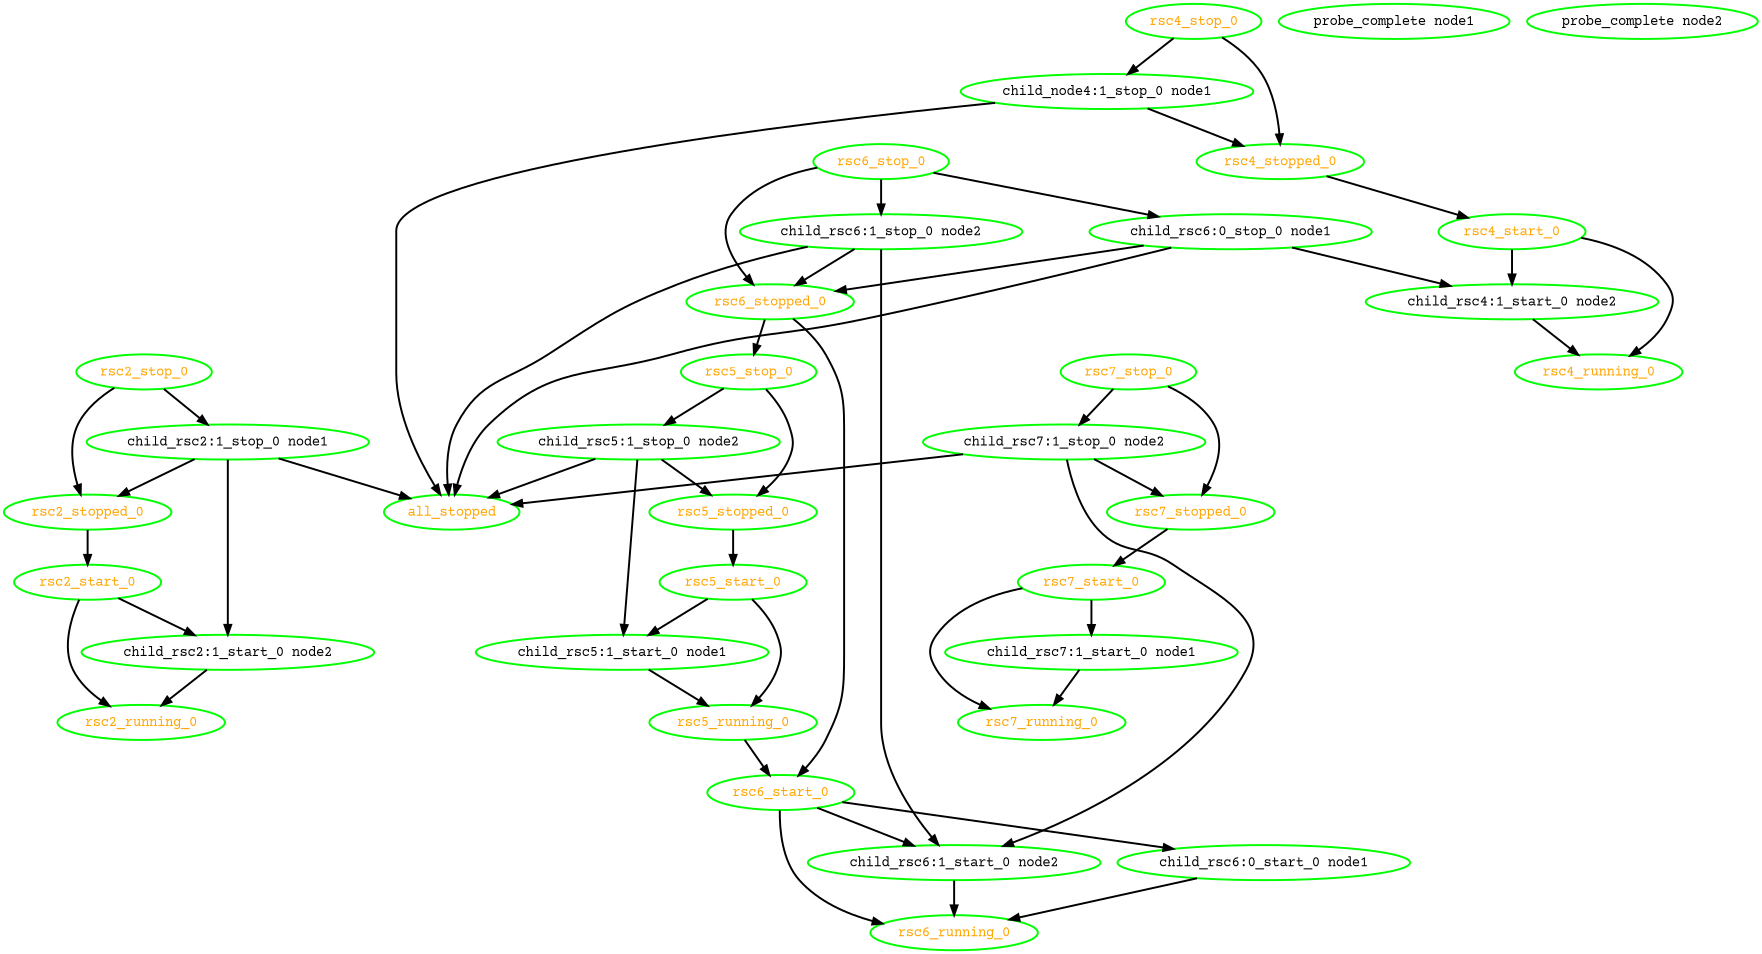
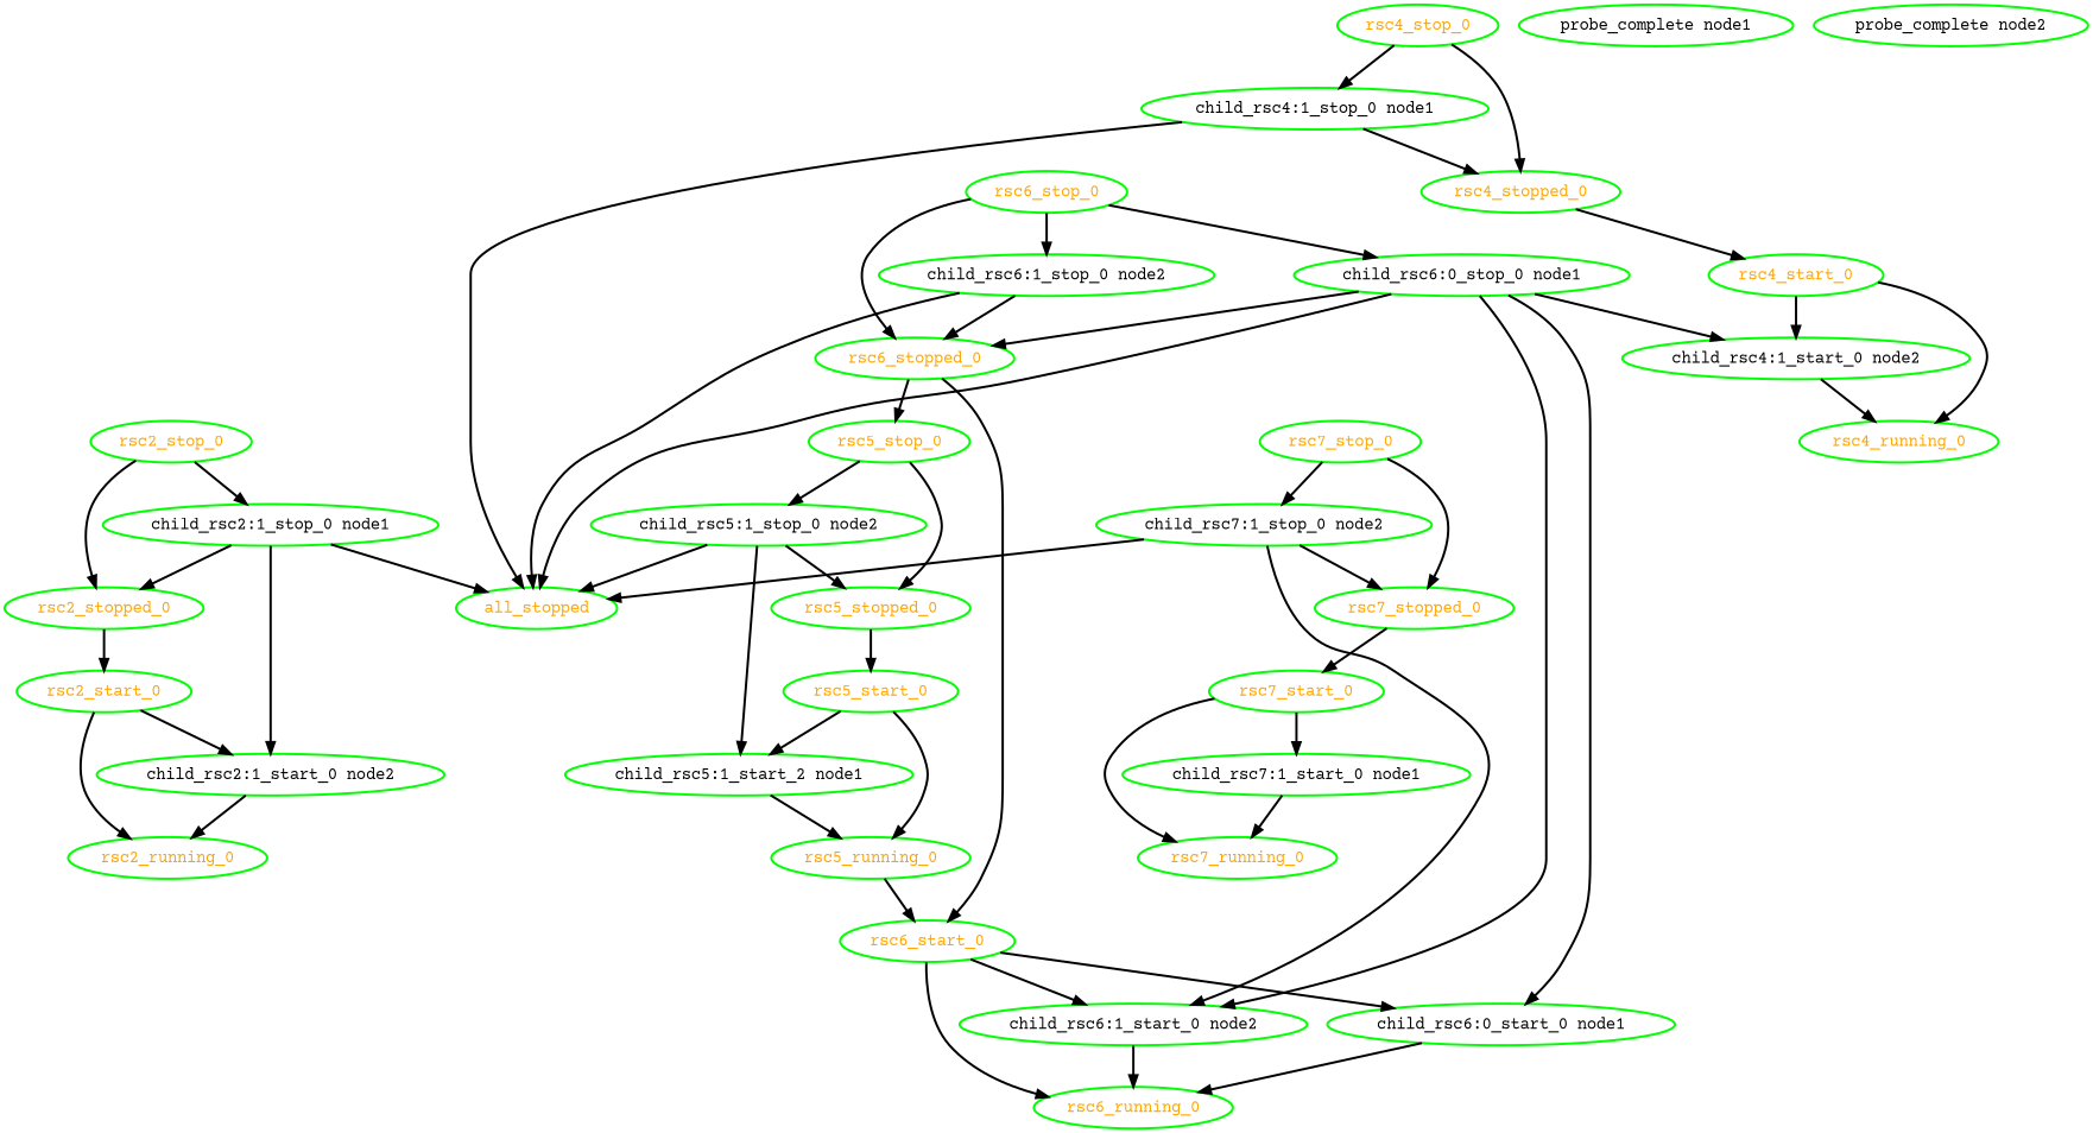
  digraph {
    fontname="Courier Prime"
    node [color=green fontcolor=orange fontname="Courier Prime" style=bold]
    edge [fontname="Courier Prime" style=bold]
    "child_rsc2:1_start_0 node2" [fontcolor=black]
    rsc2_running_0
    "child_rsc2:1_stop_0 node1" [fontcolor=black]
    all_stopped
    rsc2_stopped_0
    rsc2_start_0
    "child_rsc4:1_start_0 node2" [fontcolor=black]
    rsc4_running_0
-   "child_rsc4:1_stop_0 node1" [fontcolor=black label="child_node4:1_stop_0 node1"]
+   "child_rsc4:1_stop_0 node1" [fontcolor=black]
    rsc4_stopped_0
    rsc4_start_0
-   "child_rsc5:1_start_0 node1" [fontcolor=black]
+   "child_rsc5:1_start_0 node1" [fontcolor=black label="child_rsc5:1_start_2 node1"]
    rsc5_running_0
    rsc6_start_0
    "child_rsc6:0_start_0 node1" [fontcolor=black]
    rsc6_running_0
    "child_rsc6:1_start_0 node2" [fontcolor=black]
    "child_rsc5:1_stop_0 node2" [fontcolor=black]
    rsc5_stopped_0
    rsc5_start_0
    "child_rsc6:0_stop_0 node1" [fontcolor=black]
    rsc6_stopped_0
    rsc5_stop_0
    "child_rsc6:1_stop_0 node2" [fontcolor=black]
    "child_rsc7:1_start_0 node1" [fontcolor=black]
    rsc7_running_0
    "child_rsc7:1_stop_0 node2" [fontcolor=black]
    rsc7_stopped_0
    rsc7_start_0
    "probe_complete node1" [fontcolor=black]
    "probe_complete node2" [fontcolor=black]
    rsc2_stop_0
    rsc4_stop_0
    rsc6_stop_0
    rsc7_stop_0
    "child_rsc2:1_start_0 node2" -> rsc2_running_0
    "child_rsc2:1_stop_0 node1" -> "child_rsc2:1_start_0 node2"
    "child_rsc2:1_stop_0 node1" -> all_stopped
    "child_rsc2:1_stop_0 node1" -> rsc2_stopped_0
    rsc2_stopped_0 -> rsc2_start_0
    rsc2_start_0 -> "child_rsc2:1_start_0 node2"
    rsc2_start_0 -> rsc2_running_0
    "child_rsc4:1_start_0 node2" -> rsc4_running_0
    "child_rsc4:1_stop_0 node1" -> all_stopped
    "child_rsc4:1_stop_0 node1" -> rsc4_stopped_0
    rsc4_stopped_0 -> rsc4_start_0
    rsc4_start_0 -> "child_rsc4:1_start_0 node2"
    rsc4_start_0 -> rsc4_running_0
    "child_rsc5:1_start_0 node1" -> rsc5_running_0
    rsc5_running_0 -> rsc6_start_0
    rsc6_start_0 -> "child_rsc6:0_start_0 node1"
    rsc6_start_0 -> rsc6_running_0
    rsc6_start_0 -> "child_rsc6:1_start_0 node2"
    "child_rsc6:0_start_0 node1" -> rsc6_running_0
    "child_rsc6:1_start_0 node2" -> rsc6_running_0
    "child_rsc5:1_stop_0 node2" -> all_stopped
    "child_rsc5:1_stop_0 node2" -> "child_rsc5:1_start_0 node1"
    "child_rsc5:1_stop_0 node2" -> rsc5_stopped_0
    rsc5_stopped_0 -> rsc5_start_0
    rsc5_start_0 -> "child_rsc5:1_start_0 node1"
    rsc5_start_0 -> rsc5_running_0
    "child_rsc6:0_stop_0 node1" -> all_stopped
    "child_rsc6:0_stop_0 node1" -> "child_rsc4:1_start_0 node2"
+   "child_rsc6:0_stop_0 node1" -> "child_rsc6:0_start_0 node1"
    "child_rsc6:0_stop_0 node1" -> rsc6_stopped_0
    rsc6_stopped_0 -> rsc6_start_0
    rsc6_stopped_0 -> rsc5_stop_0
    rsc5_stop_0 -> "child_rsc5:1_stop_0 node2"
    rsc5_stop_0 -> rsc5_stopped_0
    "child_rsc6:1_stop_0 node2" -> all_stopped
-   "child_rsc6:1_stop_0 node2" -> "child_rsc6:1_start_0 node2"
+   "child_rsc6:0_stop_0 node1" -> "child_rsc6:1_start_0 node2"
    "child_rsc6:1_stop_0 node2" -> rsc6_stopped_0
    "child_rsc7:1_start_0 node1" -> rsc7_running_0
    "child_rsc7:1_stop_0 node2" -> all_stopped
    "child_rsc7:1_stop_0 node2" -> "child_rsc6:1_start_0 node2"
    "child_rsc7:1_stop_0 node2" -> rsc7_stopped_0
    rsc7_stopped_0 -> rsc7_start_0
    rsc7_start_0 -> "child_rsc7:1_start_0 node1"
    rsc7_start_0 -> rsc7_running_0
    rsc2_stop_0 -> "child_rsc2:1_stop_0 node1"
    rsc2_stop_0 -> rsc2_stopped_0
    rsc4_stop_0 -> "child_rsc4:1_stop_0 node1"
    rsc4_stop_0 -> rsc4_stopped_0
    rsc6_stop_0 -> "child_rsc6:0_stop_0 node1"
    rsc6_stop_0 -> rsc6_stopped_0
    rsc6_stop_0 -> "child_rsc6:1_stop_0 node2"
    rsc7_stop_0 -> "child_rsc7:1_stop_0 node2"
    rsc7_stop_0 -> rsc7_stopped_0
  }
